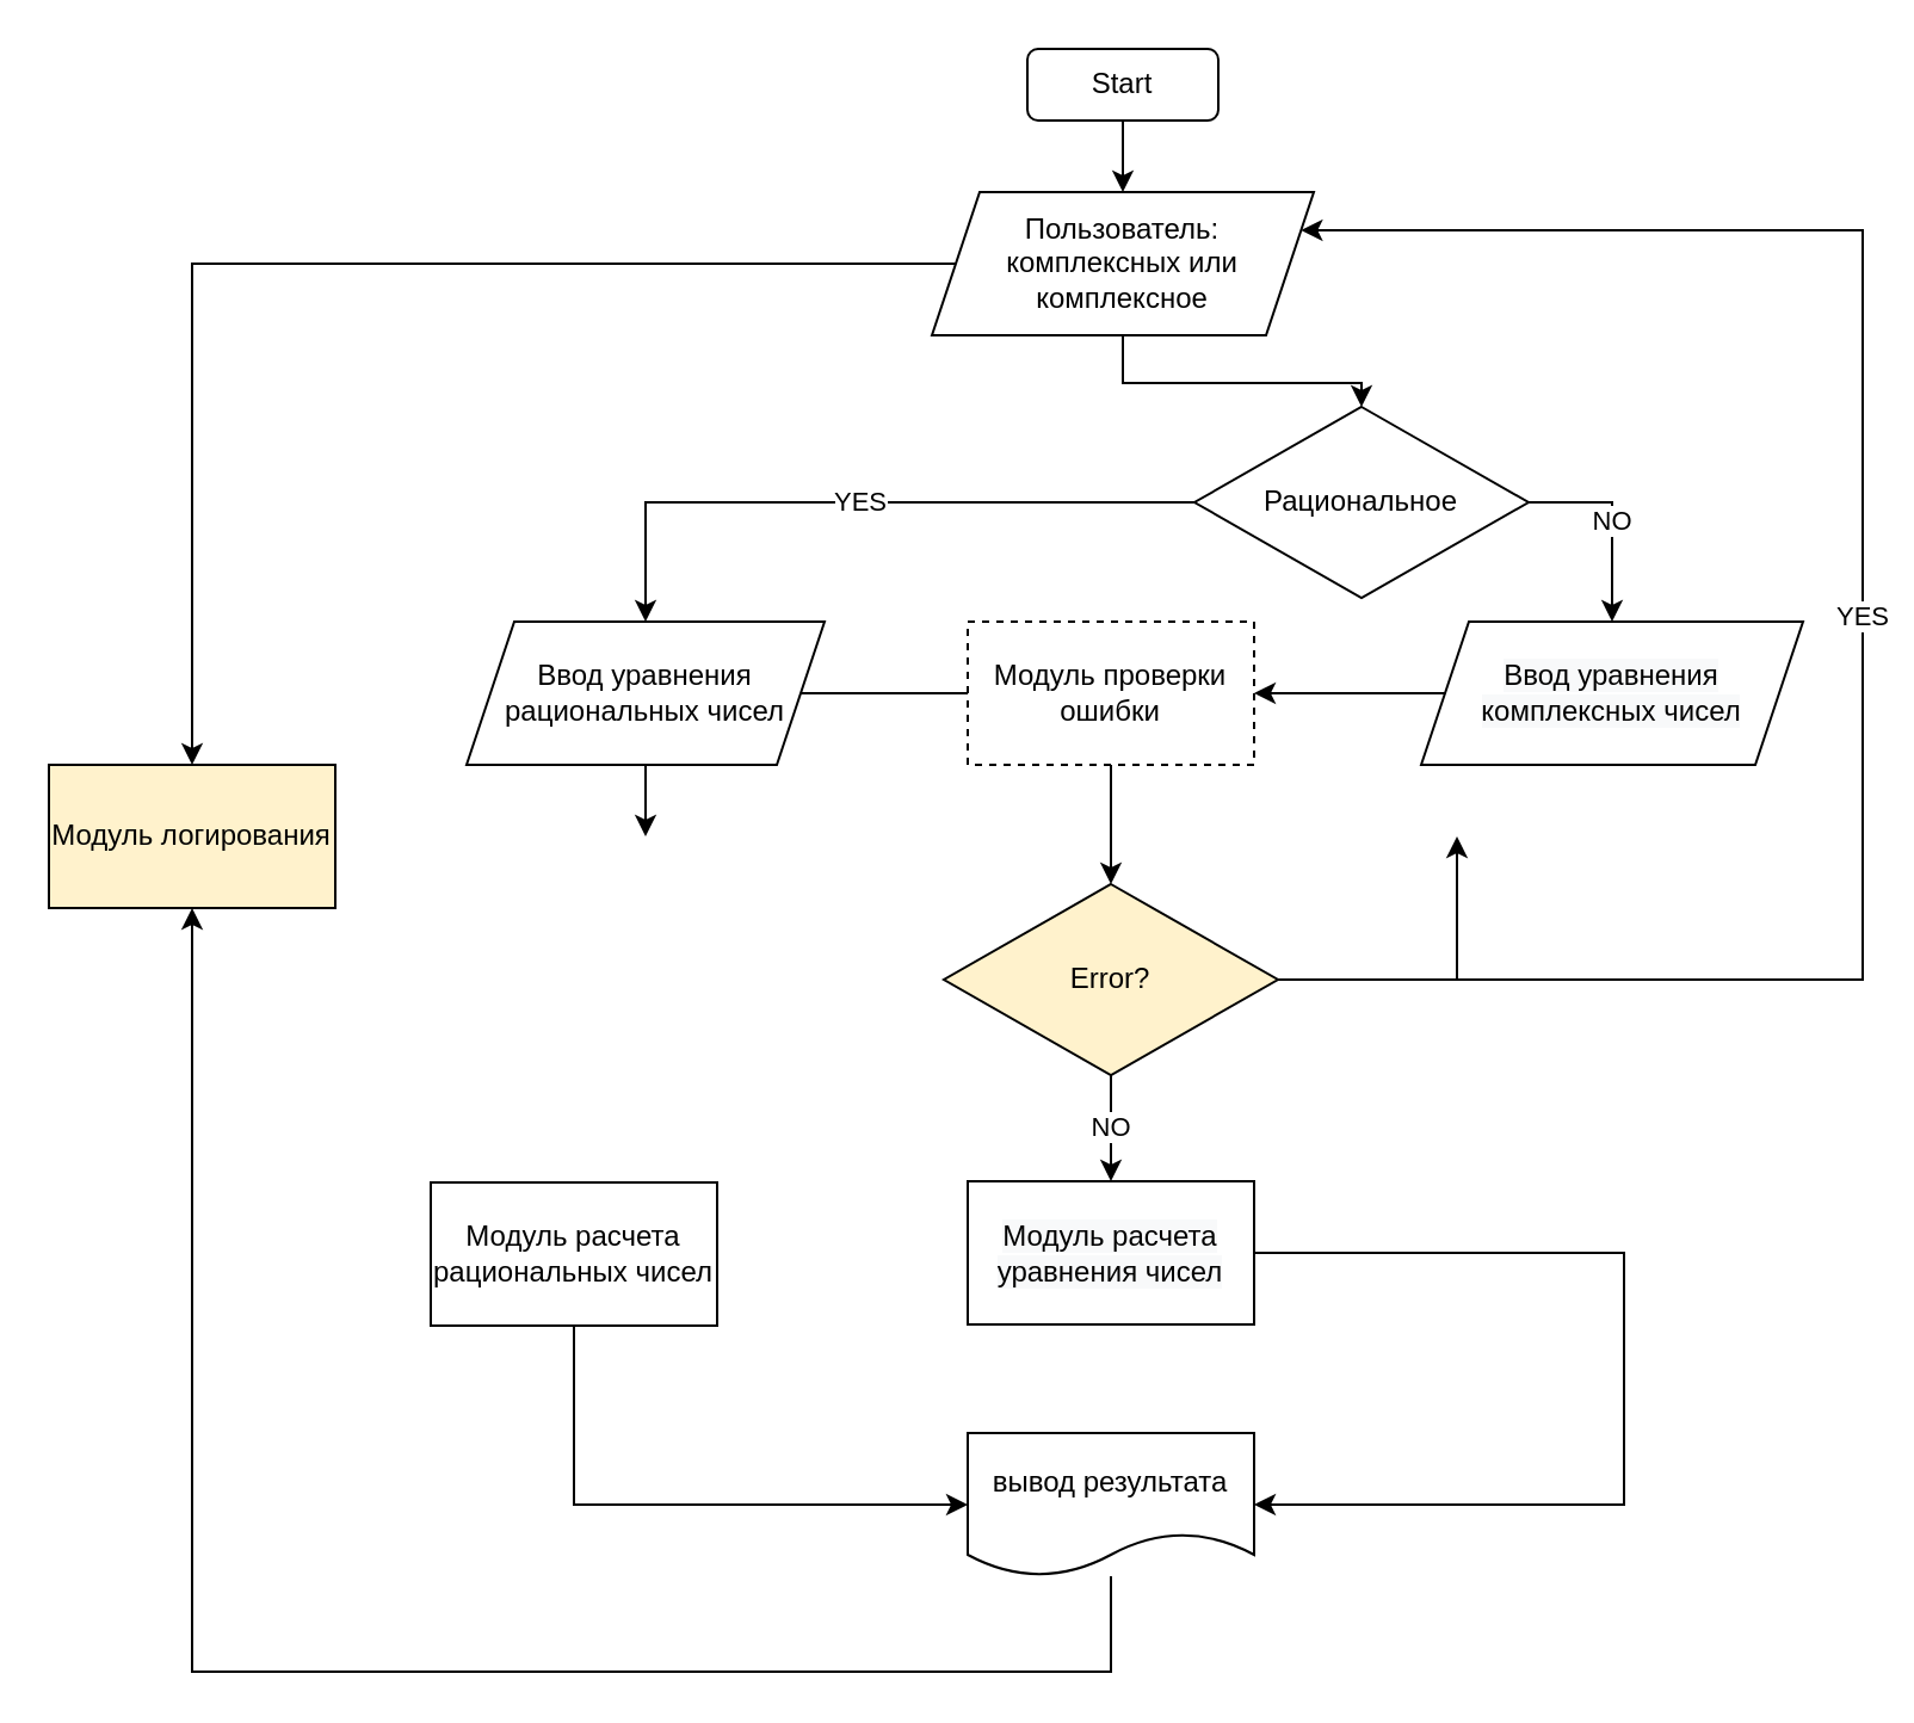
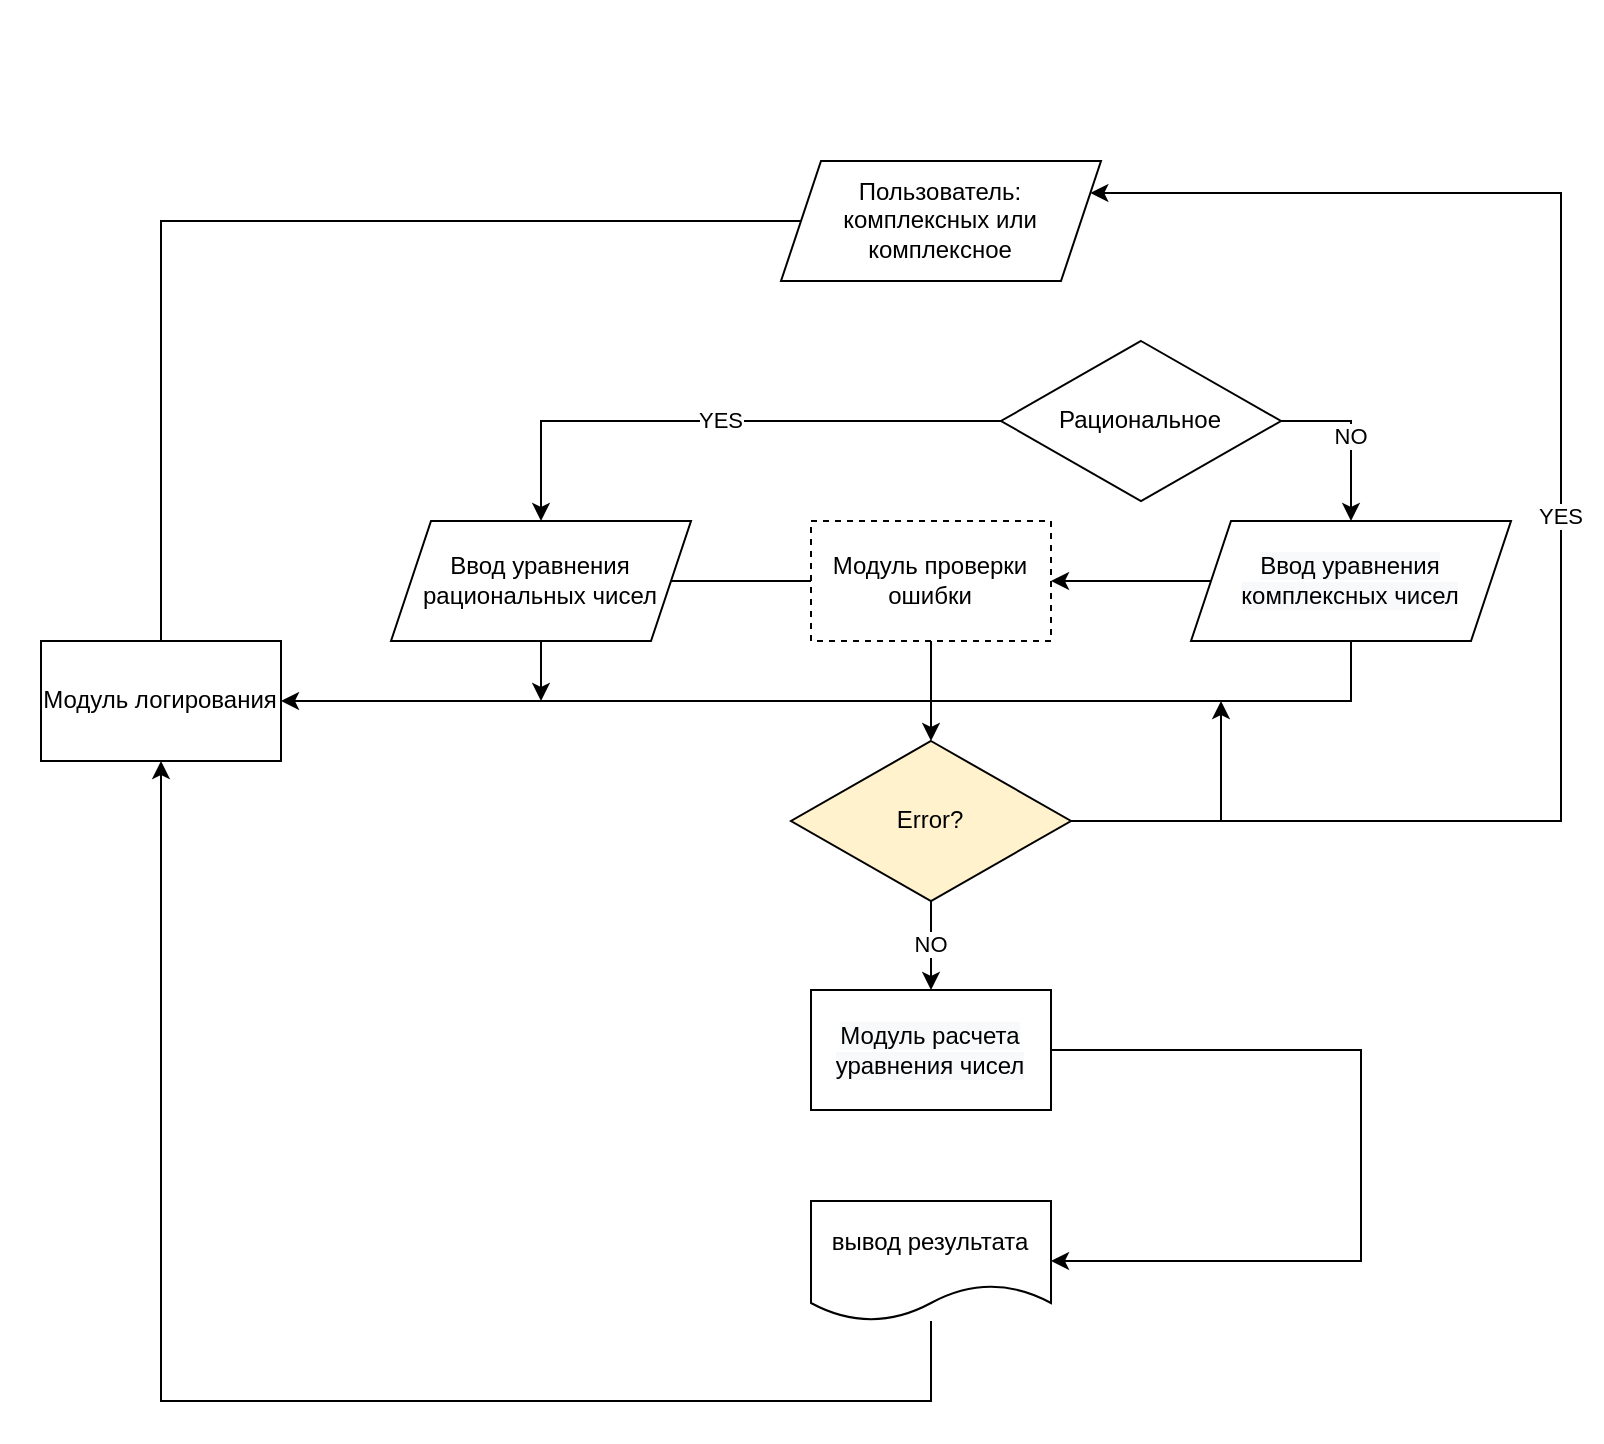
  <mxCell id="0" />
  <mxCell id="1" parent="0" />
- <mxCell id="2" value="" style="edgeStyle=orthogonalEdgeStyle;rounded=0;orthogonalLoop=1;jettySize=auto;html=1;" edge="1" parent="1" source="3" target="6"><mxGeometry relative="1" as="geometry" /></mxCell>
- <mxCell id="3" value="Start" style="rounded=1;whiteSpace=wrap;html=1;" vertex="1" parent="1"><mxGeometry x="430" y="20" width="80" height="30" as="geometry" /></mxCell>
- <mxCell id="4" value="" style="edgeStyle=orthogonalEdgeStyle;rounded=0;orthogonalLoop=1;jettySize=auto;html=1;" edge="1" parent="1" source="6" target="9"><mxGeometry relative="1" as="geometry" /></mxCell>
- <mxCell id="5" style="edgeStyle=orthogonalEdgeStyle;rounded=0;orthogonalLoop=1;jettySize=auto;html=1;" edge="1" parent="1" source="6" target="28"><mxGeometry relative="1" as="geometry" /></mxCell>
+ <mxCell id="5" style="edgeStyle=orthogonalEdgeStyle;rounded=0;orthogonalLoop=1;jettySize=auto;html=1;endArrow=none;" edge="1" parent="1" source="6" target="28"><mxGeometry relative="1" as="geometry" /></mxCell>
  <mxCell id="6" value="Пользователь:&lt;br&gt;комплексных или комплексное" style="shape=parallelogram;perimeter=parallelogramPerimeter;whiteSpace=wrap;html=1;fixedSize=1;" vertex="1" parent="1"><mxGeometry x="390" y="80" width="160" height="60" as="geometry" /></mxCell>
  <mxCell id="7" value="YES" style="edgeStyle=orthogonalEdgeStyle;rounded=0;orthogonalLoop=1;jettySize=auto;html=1;" edge="1" parent="1" source="9" target="12"><mxGeometry relative="1" as="geometry" /></mxCell>
  <mxCell id="8" value="NO" style="edgeStyle=orthogonalEdgeStyle;rounded=0;orthogonalLoop=1;jettySize=auto;html=1;exitX=1;exitY=0.5;exitDx=0;exitDy=0;" edge="1" parent="1" source="9" target="15"><mxGeometry relative="1" as="geometry" /></mxCell>
  <mxCell id="9" value="Рациональное" style="rhombus;whiteSpace=wrap;html=1;" vertex="1" parent="1"><mxGeometry x="500" y="170" width="140" height="80" as="geometry" /></mxCell>
  <mxCell id="10" style="edgeStyle=orthogonalEdgeStyle;rounded=0;orthogonalLoop=1;jettySize=auto;html=1;entryX=0;entryY=0.5;entryDx=0;entryDy=0;endArrow=none;" edge="1" parent="1" source="12" target="17"><mxGeometry relative="1" as="geometry" /></mxCell>
  <mxCell id="11" style="edgeStyle=orthogonalEdgeStyle;rounded=0;orthogonalLoop=1;jettySize=auto;html=1;" edge="1" parent="1" source="12"><mxGeometry relative="1" as="geometry"><mxPoint x="270" y="350" as="targetPoint" /></mxGeometry></mxCell>
  <mxCell id="12" value="Ввод уравнения рациональных чисел" style="shape=parallelogram;perimeter=parallelogramPerimeter;whiteSpace=wrap;html=1;fixedSize=1;" vertex="1" parent="1"><mxGeometry x="195" y="260" width="150" height="60" as="geometry" /></mxCell>
  <mxCell id="13" style="edgeStyle=orthogonalEdgeStyle;rounded=0;orthogonalLoop=1;jettySize=auto;html=1;entryX=1;entryY=0.5;entryDx=0;entryDy=0;" edge="1" parent="1" source="15" target="17"><mxGeometry relative="1" as="geometry" /></mxCell>
+ <mxCell id="14" style="edgeStyle=orthogonalEdgeStyle;rounded=0;orthogonalLoop=1;jettySize=auto;html=1;exitX=0.5;exitY=1;exitDx=0;exitDy=0;entryX=1;entryY=0.5;entryDx=0;entryDy=0;" edge="1" parent="1" source="15" target="28"><mxGeometry relative="1" as="geometry" /></mxCell>
  <mxCell id="15" value="&lt;span style=&quot;color: rgb(0, 0, 0); font-family: Helvetica; font-size: 12px; font-style: normal; font-variant-ligatures: normal; font-variant-caps: normal; font-weight: 400; letter-spacing: normal; orphans: 2; text-align: center; text-indent: 0px; text-transform: none; widows: 2; word-spacing: 0px; -webkit-text-stroke-width: 0px; background-color: rgb(248, 249, 250); text-decoration-thickness: initial; text-decoration-style: initial; text-decoration-color: initial; float: none; display: inline !important;&quot;&gt;Ввод уравнения комплексных чисел&lt;/span&gt;" style="shape=parallelogram;perimeter=parallelogramPerimeter;whiteSpace=wrap;html=1;fixedSize=1;" vertex="1" parent="1"><mxGeometry x="595" y="260" width="160" height="60" as="geometry" /></mxCell>
  <mxCell id="16" value="" style="edgeStyle=orthogonalEdgeStyle;rounded=0;orthogonalLoop=1;jettySize=auto;html=1;" edge="1" parent="1" source="17" target="21"><mxGeometry relative="1" as="geometry" /></mxCell>
  <mxCell id="17" value="Модуль проверки ошибки" style="rounded=0;whiteSpace=wrap;html=1;dashed=1;" vertex="1" parent="1"><mxGeometry x="405" y="260" width="120" height="60" as="geometry" /></mxCell>
  <mxCell id="18" value="NO" style="edgeStyle=orthogonalEdgeStyle;rounded=0;orthogonalLoop=1;jettySize=auto;html=1;" edge="1" parent="1" source="21" target="23"><mxGeometry relative="1" as="geometry" /></mxCell>
  <mxCell id="19" value="YES" style="edgeStyle=orthogonalEdgeStyle;rounded=0;orthogonalLoop=1;jettySize=auto;html=1;entryX=1;entryY=0.25;entryDx=0;entryDy=0;" edge="1" parent="1" source="21" target="6"><mxGeometry relative="1" as="geometry"><Array as="points"><mxPoint x="780" y="410" /><mxPoint x="780" y="96" /></Array></mxGeometry></mxCell>
  <mxCell id="20" style="edgeStyle=orthogonalEdgeStyle;rounded=0;orthogonalLoop=1;jettySize=auto;html=1;" edge="1" parent="1"><mxGeometry relative="1" as="geometry"><mxPoint x="610" y="350" as="targetPoint" /><mxPoint x="620" y="410" as="sourcePoint" /><Array as="points"><mxPoint x="610" y="410" /></Array></mxGeometry></mxCell>
  <mxCell id="21" value="Error?" style="rhombus;whiteSpace=wrap;html=1;fillColor=#fff2cc;" vertex="1" parent="1"><mxGeometry x="395" y="370" width="140" height="80" as="geometry" /></mxCell>
  <mxCell id="22" style="edgeStyle=orthogonalEdgeStyle;rounded=0;orthogonalLoop=1;jettySize=auto;html=1;entryX=1;entryY=0.5;entryDx=0;entryDy=0;" edge="1" parent="1" source="23" target="27"><mxGeometry relative="1" as="geometry"><Array as="points"><mxPoint x="680" y="630" /></Array></mxGeometry></mxCell>
  <mxCell id="23" value="&lt;span style=&quot;color: rgb(0, 0, 0); font-family: Helvetica; font-size: 12px; font-style: normal; font-variant-ligatures: normal; font-variant-caps: normal; font-weight: 400; letter-spacing: normal; orphans: 2; text-align: center; text-indent: 0px; text-transform: none; widows: 2; word-spacing: 0px; -webkit-text-stroke-width: 0px; background-color: rgb(248, 249, 250); text-decoration-thickness: initial; text-decoration-style: initial; text-decoration-color: initial; float: none; display: inline !important;&quot;&gt;Модуль расчета уравнения чисел&lt;/span&gt;" style="whiteSpace=wrap;html=1;" vertex="1" parent="1"><mxGeometry x="405" y="494.5" width="120" height="60" as="geometry" /></mxCell>
- <mxCell id="24" style="edgeStyle=orthogonalEdgeStyle;rounded=0;orthogonalLoop=1;jettySize=auto;html=1;entryX=0;entryY=0.5;entryDx=0;entryDy=0;" edge="1" parent="1" source="25" target="27"><mxGeometry relative="1" as="geometry"><Array as="points"><mxPoint x="240" y="630" /></Array></mxGeometry></mxCell>
- <mxCell id="25" value="Модуль расчета рациональных чисел" style="whiteSpace=wrap;html=1;" vertex="1" parent="1"><mxGeometry x="180" y="495" width="120" height="60" as="geometry" /></mxCell>
  <mxCell id="26" style="edgeStyle=orthogonalEdgeStyle;rounded=0;orthogonalLoop=1;jettySize=auto;html=1;entryX=0.5;entryY=1;entryDx=0;entryDy=0;" edge="1" parent="1" source="27" target="28"><mxGeometry relative="1" as="geometry"><Array as="points"><mxPoint x="465" y="700" /><mxPoint x="80" y="700" /></Array></mxGeometry></mxCell>
  <mxCell id="27" value="вывод результата" style="shape=document;whiteSpace=wrap;html=1;boundedLbl=1;" vertex="1" parent="1"><mxGeometry x="405" y="600" width="120" height="60" as="geometry" /></mxCell>
- <mxCell id="28" value="Модуль логирования" style="rounded=0;whiteSpace=wrap;html=1;fillColor=#fff2cc;" vertex="1" parent="1"><mxGeometry x="20" y="320" width="120" height="60" as="geometry" /></mxCell>
+ <mxCell id="28" value="Модуль логирования" style="rounded=0;whiteSpace=wrap;html=1;" vertex="1" parent="1"><mxGeometry x="20" y="320" width="120" height="60" as="geometry" /></mxCell>
